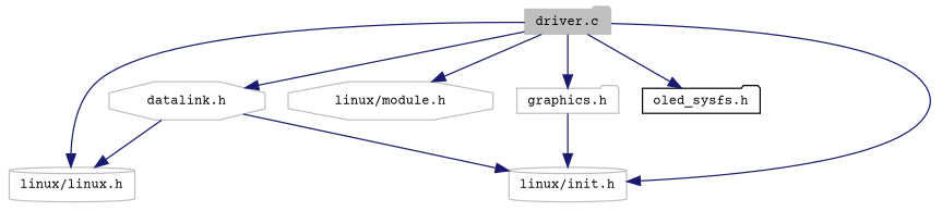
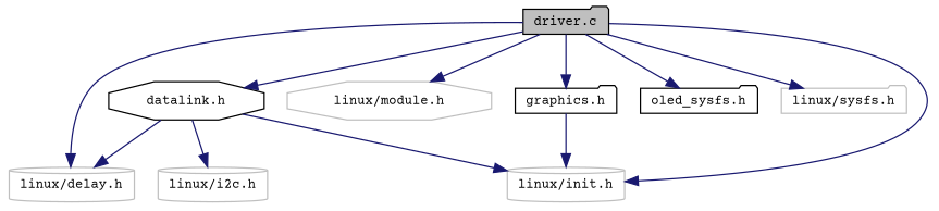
  digraph {
    fontname="Courier Prime"
    node [color=grey75 fillcolor=white fontname="Courier Prime" fontsize=10 shape=folder style=filled]
    edge [color=midnightblue fontname="Courier Prime" fontsize=10 labelfontname=Helvetica labelfontsize=10 style=solid]
-   n1 [fillcolor=grey75 fontcolor=black height=0.2 label="driver.c" width=0.4]
-   n2 [height=0.2 label="datalink.h" shape=octagon width=0.4]
-   n3 [height=0.2 label="linux/linux.h" shape=cylinder width=0.4]
+   n1 [color=black fillcolor=grey75 fontcolor=black height=0.2 label="driver.c" width=0.4]
+   n2 [color=black height=0.2 label="datalink.h" shape=octagon width=0.4]
+   n3 [height=0.2 label="linux/delay.h" shape=cylinder width=0.4]
    n4 [height=0.2 label="linux/module.h" shape=octagon width=0.4]
-   n5 [height=0.2 label="graphics.h" width=0.4]
+   n5 [color=black height=0.2 label="graphics.h" width=0.4]
    n6 [color=black height=0.2 label="oled_sysfs.h" width=0.4]
+   n7 [height=0.2 label="linux/sysfs.h" width=0.4]
    n8 [height=0.2 label="linux/init.h" shape=cylinder width=0.4]
+   n9 [height=0.2 label="linux/i2c.h" shape=cylinder width=0.4]
    n1 -> n2
    n1 -> n3
    n1 -> n4
    n1 -> n5
    n1 -> n6
+   n1 -> n7
    n1 -> n8
    n2 -> n3
    n2 -> n8
+   n2 -> n9
    n5 -> n8
  }
